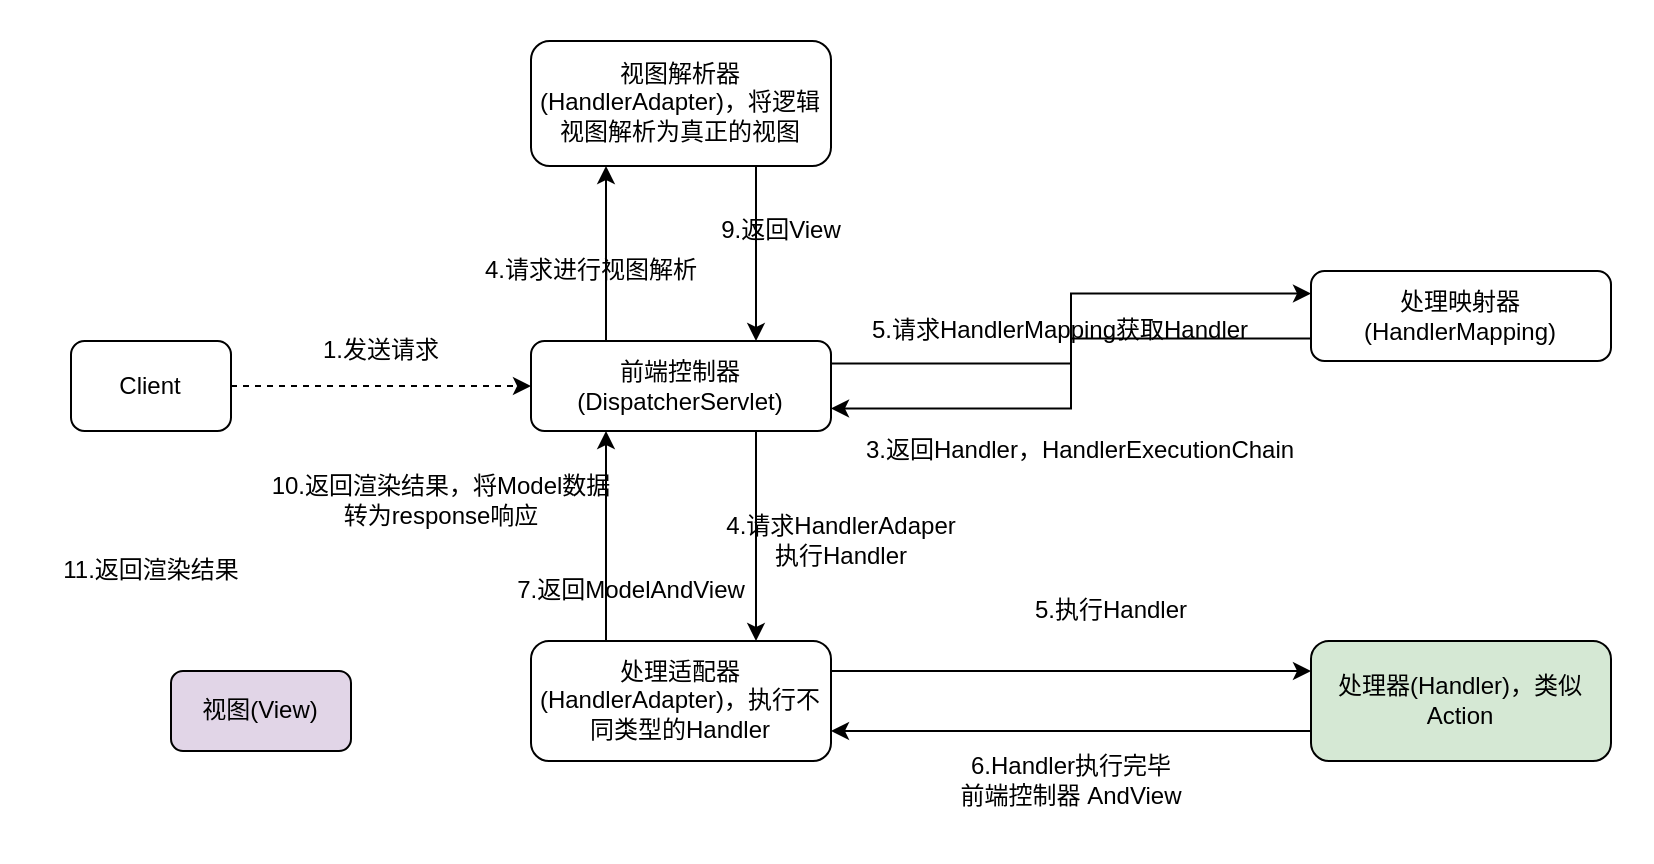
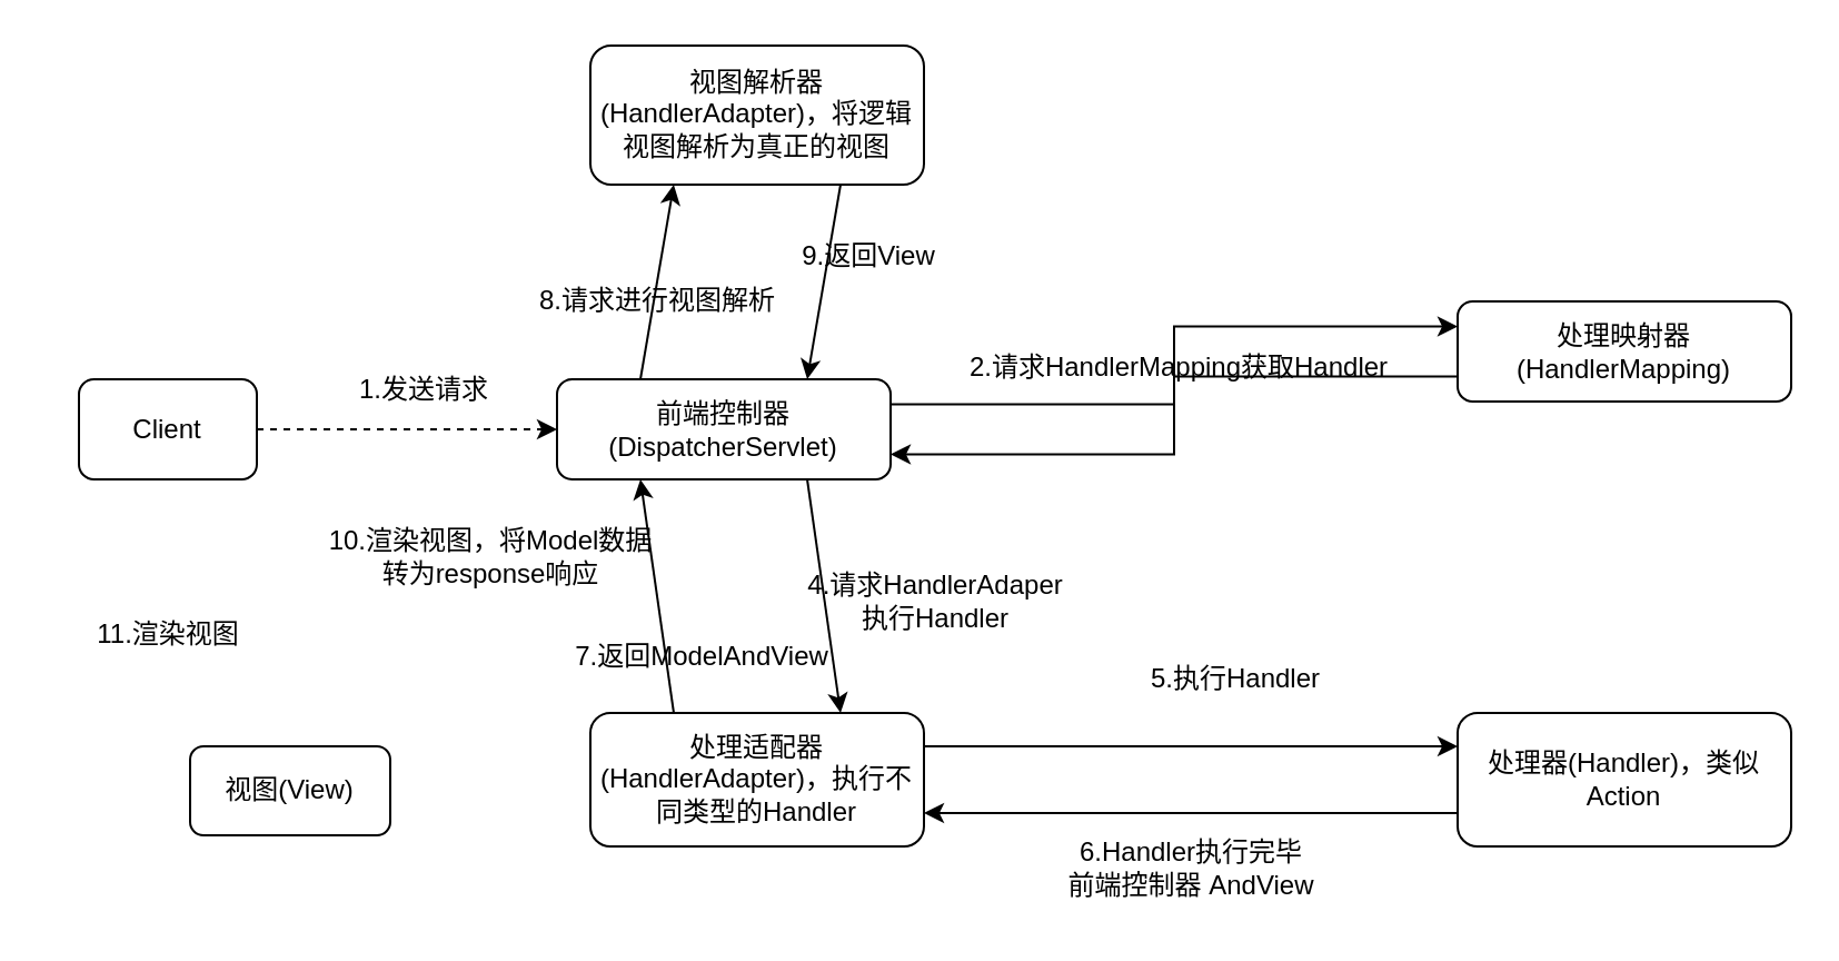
  <mxCell id="0" />
  <mxCell id="1" parent="0" />
  <mxCell id="2" style="edgeStyle=orthogonalEdgeStyle;rounded=0;orthogonalLoop=1;jettySize=auto;html=1;exitX=1;exitY=0.25;exitDx=0;exitDy=0;entryX=0;entryY=0.25;entryDx=0;entryDy=0;" edge="1" parent="1" source="5" target="7"><mxGeometry relative="1" as="geometry" /></mxCell>
  <mxCell id="3" style="edgeStyle=none;rounded=0;orthogonalLoop=1;jettySize=auto;html=1;exitX=0.25;exitY=0;exitDx=0;exitDy=0;entryX=0.25;entryY=1;entryDx=0;entryDy=0;" edge="1" parent="1" source="5" target="20"><mxGeometry relative="1" as="geometry" /></mxCell>
  <mxCell id="4" style="edgeStyle=none;rounded=0;orthogonalLoop=1;jettySize=auto;html=1;exitX=0.75;exitY=1;exitDx=0;exitDy=0;entryX=0.75;entryY=0;entryDx=0;entryDy=0;" edge="1" parent="1" source="5" target="12"><mxGeometry relative="1" as="geometry" /></mxCell>
- <mxCell id="5" value="前端控制器(DispatcherServlet)" style="rounded=1;whiteSpace=wrap;html=1;" vertex="1" parent="1"><mxGeometry x="265" y="170" width="150" height="45" as="geometry" /></mxCell>
+ <mxCell id="5" value="前端控制器(DispatcherServlet)" style="rounded=1;whiteSpace=wrap;html=1;" vertex="1" parent="1"><mxGeometry x="250" y="170" width="150" height="45" as="geometry" /></mxCell>
  <mxCell id="6" style="edgeStyle=orthogonalEdgeStyle;rounded=0;orthogonalLoop=1;jettySize=auto;html=1;exitX=0;exitY=0.75;exitDx=0;exitDy=0;entryX=1;entryY=0.75;entryDx=0;entryDy=0;" edge="1" parent="1" source="7" target="5"><mxGeometry relative="1" as="geometry" /></mxCell>
  <mxCell id="7" value="处理映射器(HandlerMapping)" style="rounded=1;whiteSpace=wrap;html=1;" vertex="1" parent="1"><mxGeometry x="655" y="135" width="150" height="45" as="geometry" /></mxCell>
- <mxCell id="8" value="5.请求HandlerMapping获取Handler" style="text;html=1;strokeColor=none;fillColor=none;align=center;verticalAlign=middle;whiteSpace=wrap;rounded=0;" vertex="1" parent="1"><mxGeometry x="425" y="150" width="210" height="30" as="geometry" /></mxCell>
- <mxCell id="9" value="3.返回Handler，HandlerExecutionChain" style="text;html=1;strokeColor=none;fillColor=none;align=center;verticalAlign=middle;whiteSpace=wrap;rounded=0;" vertex="1" parent="1"><mxGeometry x="425" y="210" width="230" height="30" as="geometry" /></mxCell>
+ <mxCell id="8" value="2.请求HandlerMapping获取Handler" style="text;html=1;strokeColor=none;fillColor=none;align=center;verticalAlign=middle;whiteSpace=wrap;rounded=0;" vertex="1" parent="1"><mxGeometry x="425" y="150" width="210" height="30" as="geometry" /></mxCell>
  <mxCell id="10" style="rounded=0;orthogonalLoop=1;jettySize=auto;html=1;exitX=0.25;exitY=0;exitDx=0;exitDy=0;entryX=0.25;entryY=1;entryDx=0;entryDy=0;" edge="1" parent="1" source="12" target="5"><mxGeometry relative="1" as="geometry" /></mxCell>
  <mxCell id="11" style="edgeStyle=none;rounded=0;orthogonalLoop=1;jettySize=auto;html=1;exitX=1;exitY=0.25;exitDx=0;exitDy=0;entryX=0;entryY=0.25;entryDx=0;entryDy=0;" edge="1" parent="1" source="12" target="14"><mxGeometry relative="1" as="geometry" /></mxCell>
  <mxCell id="12" value="处理适配器(HandlerAdapter)，执行不同类型的Handler" style="rounded=1;whiteSpace=wrap;html=1;" vertex="1" parent="1"><mxGeometry x="265" y="320" width="150" height="60" as="geometry" /></mxCell>
  <mxCell id="13" style="edgeStyle=none;rounded=0;orthogonalLoop=1;jettySize=auto;html=1;exitX=0;exitY=0.75;exitDx=0;exitDy=0;entryX=1;entryY=0.75;entryDx=0;entryDy=0;" edge="1" parent="1" source="14" target="12"><mxGeometry relative="1" as="geometry" /></mxCell>
- <mxCell id="14" value="处理器(Handler)，类似Action" style="rounded=1;whiteSpace=wrap;html=1;fillColor=#d5e8d4;" vertex="1" parent="1"><mxGeometry x="655" y="320" width="150" height="60" as="geometry" /></mxCell>
+ <mxCell id="14" value="处理器(Handler)，类似Action" style="rounded=1;whiteSpace=wrap;html=1;" vertex="1" parent="1"><mxGeometry x="655" y="320" width="150" height="60" as="geometry" /></mxCell>
  <mxCell id="15" value="5.执行Handler" style="text;html=1;align=center;verticalAlign=middle;resizable=0;points=[];autosize=1;strokeColor=none;fillColor=none;" vertex="1" parent="1"><mxGeometry x="505" y="290" width="100" height="30" as="geometry" /></mxCell>
  <mxCell id="16" value="6.Handler执行完毕&lt;br&gt;前端控制器 AndView" style="text;html=1;align=center;verticalAlign=middle;resizable=0;points=[];autosize=1;strokeColor=none;fillColor=none;" vertex="1" parent="1"><mxGeometry x="460" y="370" width="150" height="40" as="geometry" /></mxCell>
  <mxCell id="17" value="4.请求HandlerAdaper&lt;br&gt;执行Handler" style="text;html=1;align=center;verticalAlign=middle;resizable=0;points=[];autosize=1;strokeColor=none;fillColor=none;" vertex="1" parent="1"><mxGeometry x="350" y="250" width="140" height="40" as="geometry" /></mxCell>
  <mxCell id="18" value="7.返回ModelAndView" style="text;html=1;align=center;verticalAlign=middle;resizable=0;points=[];autosize=1;strokeColor=none;fillColor=none;" vertex="1" parent="1"><mxGeometry x="245" y="280" width="140" height="30" as="geometry" /></mxCell>
  <mxCell id="19" style="edgeStyle=none;rounded=0;orthogonalLoop=1;jettySize=auto;html=1;exitX=0.75;exitY=1;exitDx=0;exitDy=0;entryX=0.75;entryY=0;entryDx=0;entryDy=0;" edge="1" parent="1" source="20" target="5"><mxGeometry relative="1" as="geometry" /></mxCell>
  <mxCell id="20" value="视图解析器(HandlerAdapter)，将逻辑视图解析为真正的视图" style="rounded=1;whiteSpace=wrap;html=1;" vertex="1" parent="1"><mxGeometry x="265" y="20" width="150" height="62.5" as="geometry" /></mxCell>
- <mxCell id="21" value="4.请求进行视图解析" style="text;html=1;align=center;verticalAlign=middle;resizable=0;points=[];autosize=1;strokeColor=none;fillColor=none;" vertex="1" parent="1"><mxGeometry x="230" y="120" width="130" height="30" as="geometry" /></mxCell>
+ <mxCell id="21" value="8.请求进行视图解析" style="text;html=1;align=center;verticalAlign=middle;resizable=0;points=[];autosize=1;strokeColor=none;fillColor=none;" vertex="1" parent="1"><mxGeometry x="230" y="120" width="130" height="30" as="geometry" /></mxCell>
  <mxCell id="22" value="9.返回View" style="text;html=1;align=center;verticalAlign=middle;resizable=0;points=[];autosize=1;strokeColor=none;fillColor=none;" vertex="1" parent="1"><mxGeometry x="350" y="100" width="80" height="30" as="geometry" /></mxCell>
- <mxCell id="23" value="视图(View)" style="rounded=1;whiteSpace=wrap;html=1;fillColor=#e1d5e7;" vertex="1" parent="1"><mxGeometry x="85" y="335" width="90" height="40" as="geometry" /></mxCell>
- <mxCell id="24" value="10.返回渲染结果，将Model数据&lt;br&gt;转为response响应" style="text;html=1;align=center;verticalAlign=middle;resizable=0;points=[];autosize=1;strokeColor=none;fillColor=none;" vertex="1" parent="1"><mxGeometry x="135" y="230" width="170" height="40" as="geometry" /></mxCell>
+ <mxCell id="23" value="视图(View)" style="rounded=1;whiteSpace=wrap;html=1;" vertex="1" parent="1"><mxGeometry x="85" y="335" width="90" height="40" as="geometry" /></mxCell>
+ <mxCell id="24" value="10.渲染视图，将Model数据&lt;br&gt;转为response响应" style="text;html=1;align=center;verticalAlign=middle;resizable=0;points=[];autosize=1;strokeColor=none;fillColor=none;" vertex="1" parent="1"><mxGeometry x="135" y="230" width="170" height="40" as="geometry" /></mxCell>
  <mxCell id="25" style="edgeStyle=none;rounded=0;orthogonalLoop=1;jettySize=auto;html=1;exitX=1;exitY=0.5;exitDx=0;exitDy=0;entryX=0;entryY=0.5;entryDx=0;entryDy=0;dashed=1;" edge="1" parent="1" source="26" target="5"><mxGeometry relative="1" as="geometry"><mxPoint x="115" y="182.5" as="sourcePoint" /></mxGeometry></mxCell>
  <mxCell id="26" value="Client" style="rounded=1;whiteSpace=wrap;html=1;" vertex="1" parent="1"><mxGeometry x="35" y="170" width="80" height="45" as="geometry" /></mxCell>
  <mxCell id="27" value="1.发送请求" style="text;html=1;align=center;verticalAlign=middle;resizable=0;points=[];autosize=1;strokeColor=none;fillColor=none;" vertex="1" parent="1"><mxGeometry x="150" y="160" width="80" height="30" as="geometry" /></mxCell>
- <mxCell id="28" value="11.返回渲染结果" style="text;html=1;align=center;verticalAlign=middle;resizable=0;points=[];autosize=1;strokeColor=none;fillColor=none;" vertex="1" parent="1"><mxGeometry x="20" y="270" width="110" height="30" as="geometry" /></mxCell>
+ <mxCell id="28" value="11.渲染视图" style="text;html=1;align=center;verticalAlign=middle;resizable=0;points=[];autosize=1;strokeColor=none;fillColor=none;" vertex="1" parent="1"><mxGeometry x="20" y="270" width="110" height="30" as="geometry" /></mxCell>
